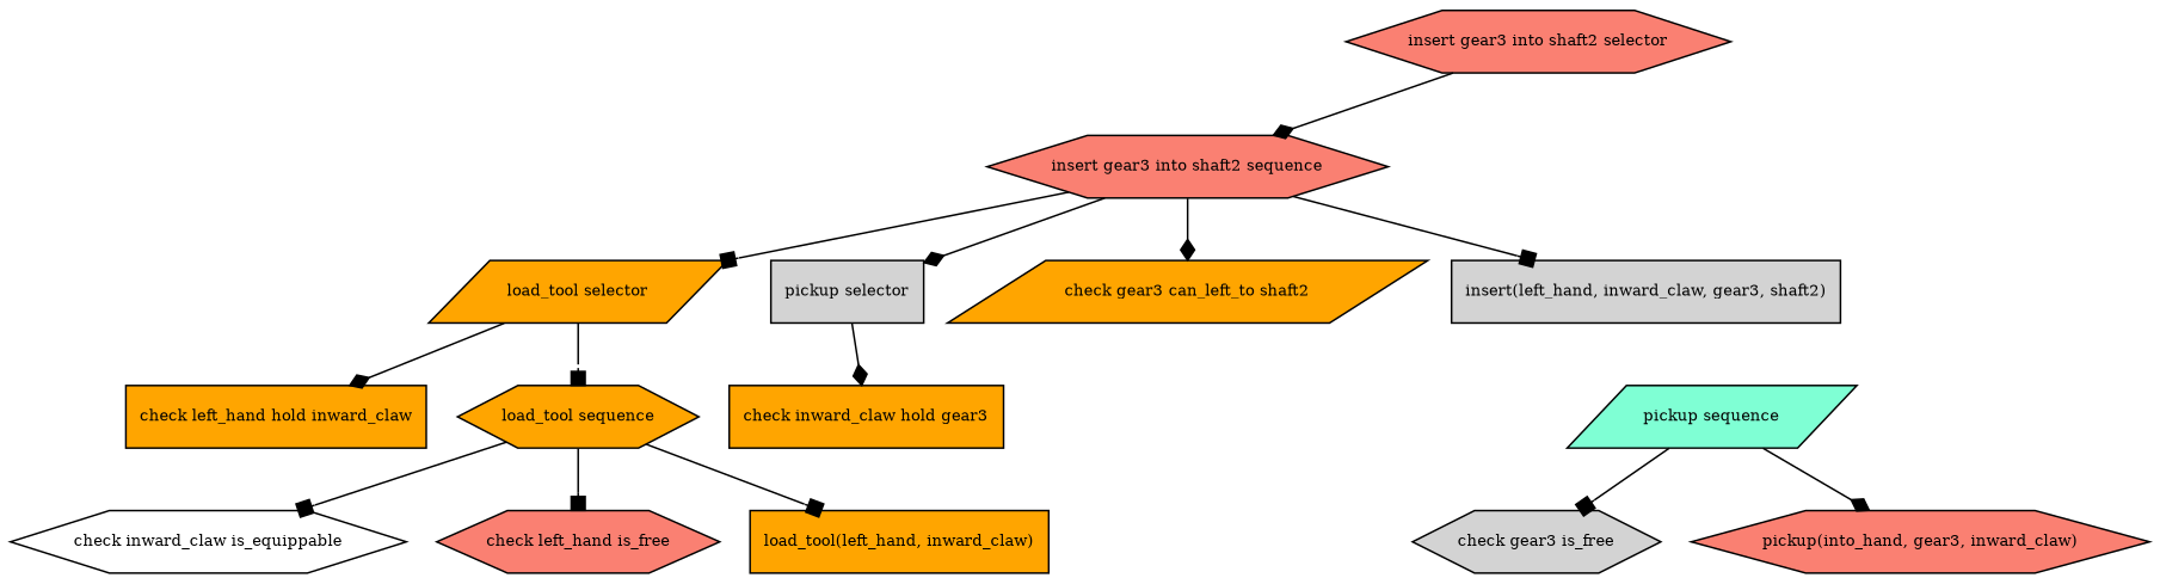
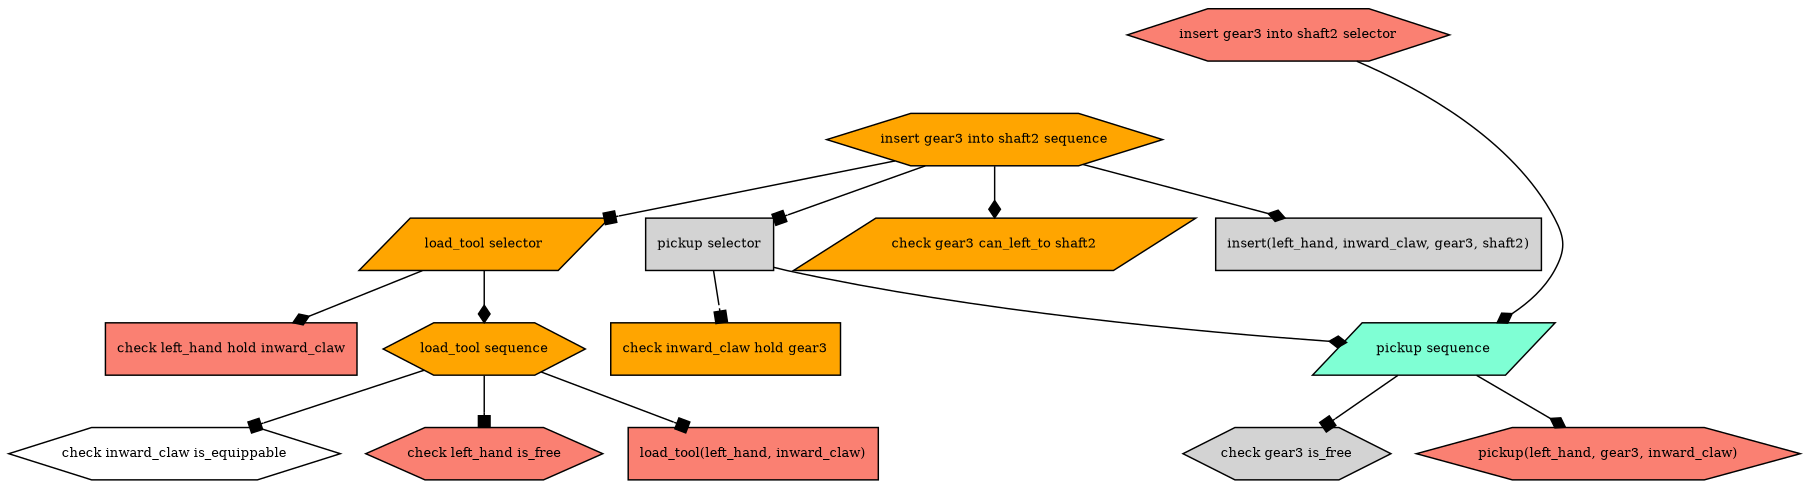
  digraph {
    fontname="times-roman"
    ordering=out
    node [fillcolor=salmon fontcolor=black fontname="times-roman" fontsize=9 shape=hexagon style=filled]
    edge [arrowhead=diamond fontname="times-roman"]
    n1 [label="insert gear3 into shaft2 selector"]
-   n2 [label="insert gear3 into shaft2 sequence"]
+   n2 [fillcolor=orange label="insert gear3 into shaft2 sequence"]
    n3 [fillcolor=orange label="load_tool selector" shape=parallelogram]
    n4 [fillcolor=lightgrey label="pickup selector" shape=box]
    n5 [fillcolor=orange label="check gear3 can_left_to shaft2" shape=parallelogram]
    n6 [fillcolor=lightgrey label="insert(left_hand, inward_claw, gear3, shaft2)" shape=box]
-   n7 [fillcolor=orange label="check left_hand hold inward_claw" shape=box]
+   n7 [label="check left_hand hold inward_claw" shape=box]
    n8 [fillcolor=orange label="load_tool sequence"]
    n9 [fillcolor=orange label="check inward_claw hold gear3" shape=box]
    n10 [fillcolor=aquamarine label="pickup sequence" shape=parallelogram]
    n11 [fillcolor=white label="check inward_claw is_equippable"]
    n12 [label="check left_hand is_free"]
-   n13 [fillcolor=orange label="load_tool(left_hand, inward_claw)" shape=box]
+   n13 [label="load_tool(left_hand, inward_claw)" shape=box]
    n14 [fillcolor=lightgrey label="check gear3 is_free"]
-   n15 [label="pickup(into_hand, gear3, inward_claw)"]
-   n1 -> n2
+   n15 [label="pickup(left_hand, gear3, inward_claw)"]
+   n1 -> n10
    n2 -> n3 [arrowhead=box]
-   n2 -> n4
+   n2 -> n4 [arrowhead=box]
    n2 -> n5
-   n2 -> n6 [arrowhead=box]
+   n2 -> n6
    n3 -> n7
-   n3 -> n8 [arrowhead=box]
-   n4 -> n9
+   n3 -> n8
+   n4 -> n9 [arrowhead=box]
+   n4 -> n10
    n8 -> n11 [arrowhead=box]
    n8 -> n12 [arrowhead=box]
    n8 -> n13 [arrowhead=box]
    n10 -> n14 [arrowhead=box]
    n10 -> n15
  }
